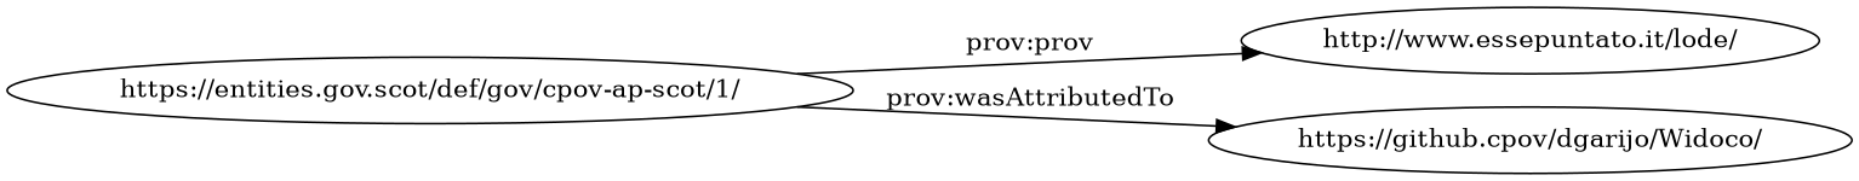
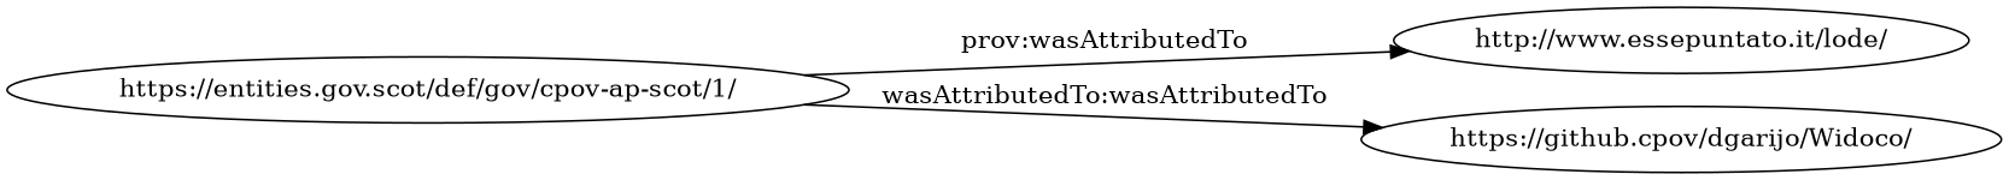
  digraph {
    rankdir=LR
    "https://entities.gov.scot/def/gov/cpov-ap-scot/1/"
    "http://www.essepuntato.it/lode/"
    n3 [label="https://github.cpov/dgarijo/Widoco/"]
-   "https://entities.gov.scot/def/gov/cpov-ap-scot/1/" -> "http://www.essepuntato.it/lode/" [label="prov:prov"]
-   "https://entities.gov.scot/def/gov/cpov-ap-scot/1/" -> n3 [label="prov:wasAttributedTo"]
+   "https://entities.gov.scot/def/gov/cpov-ap-scot/1/" -> "http://www.essepuntato.it/lode/" [label="prov:wasAttributedTo"]
+   "https://entities.gov.scot/def/gov/cpov-ap-scot/1/" -> n3 [label="wasAttributedTo:wasAttributedTo"]
  }
